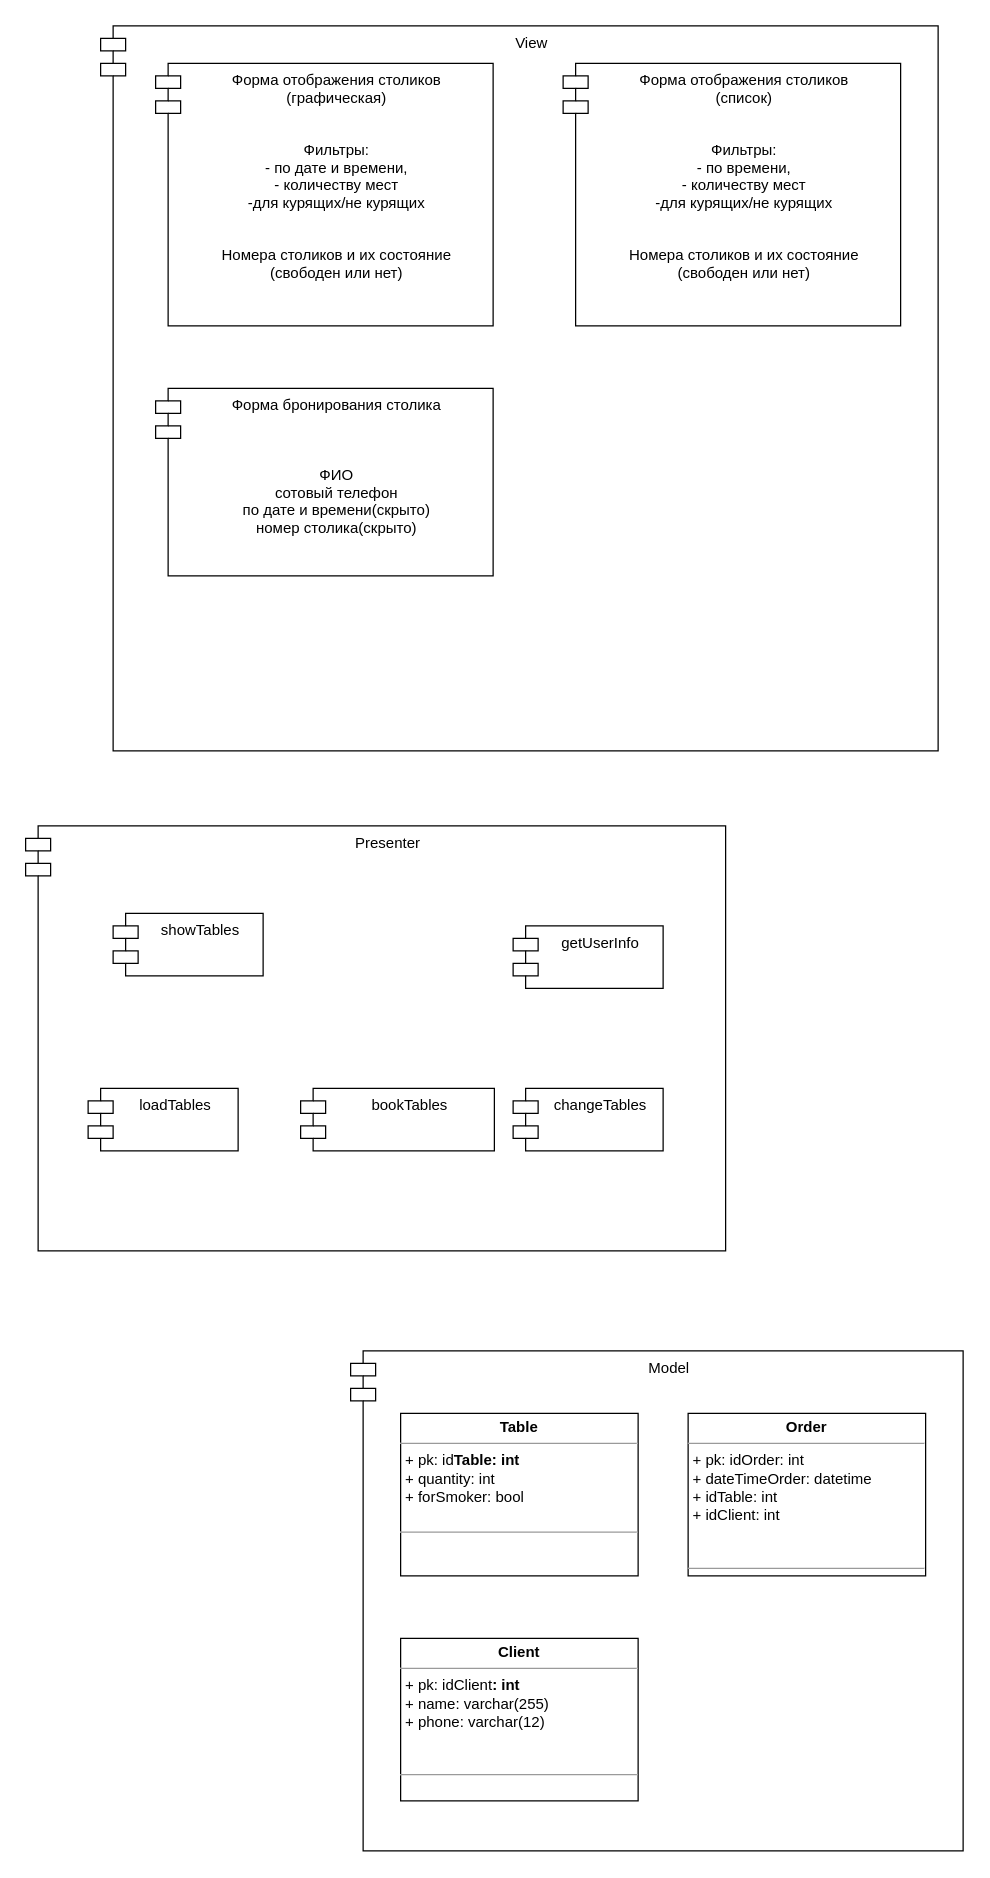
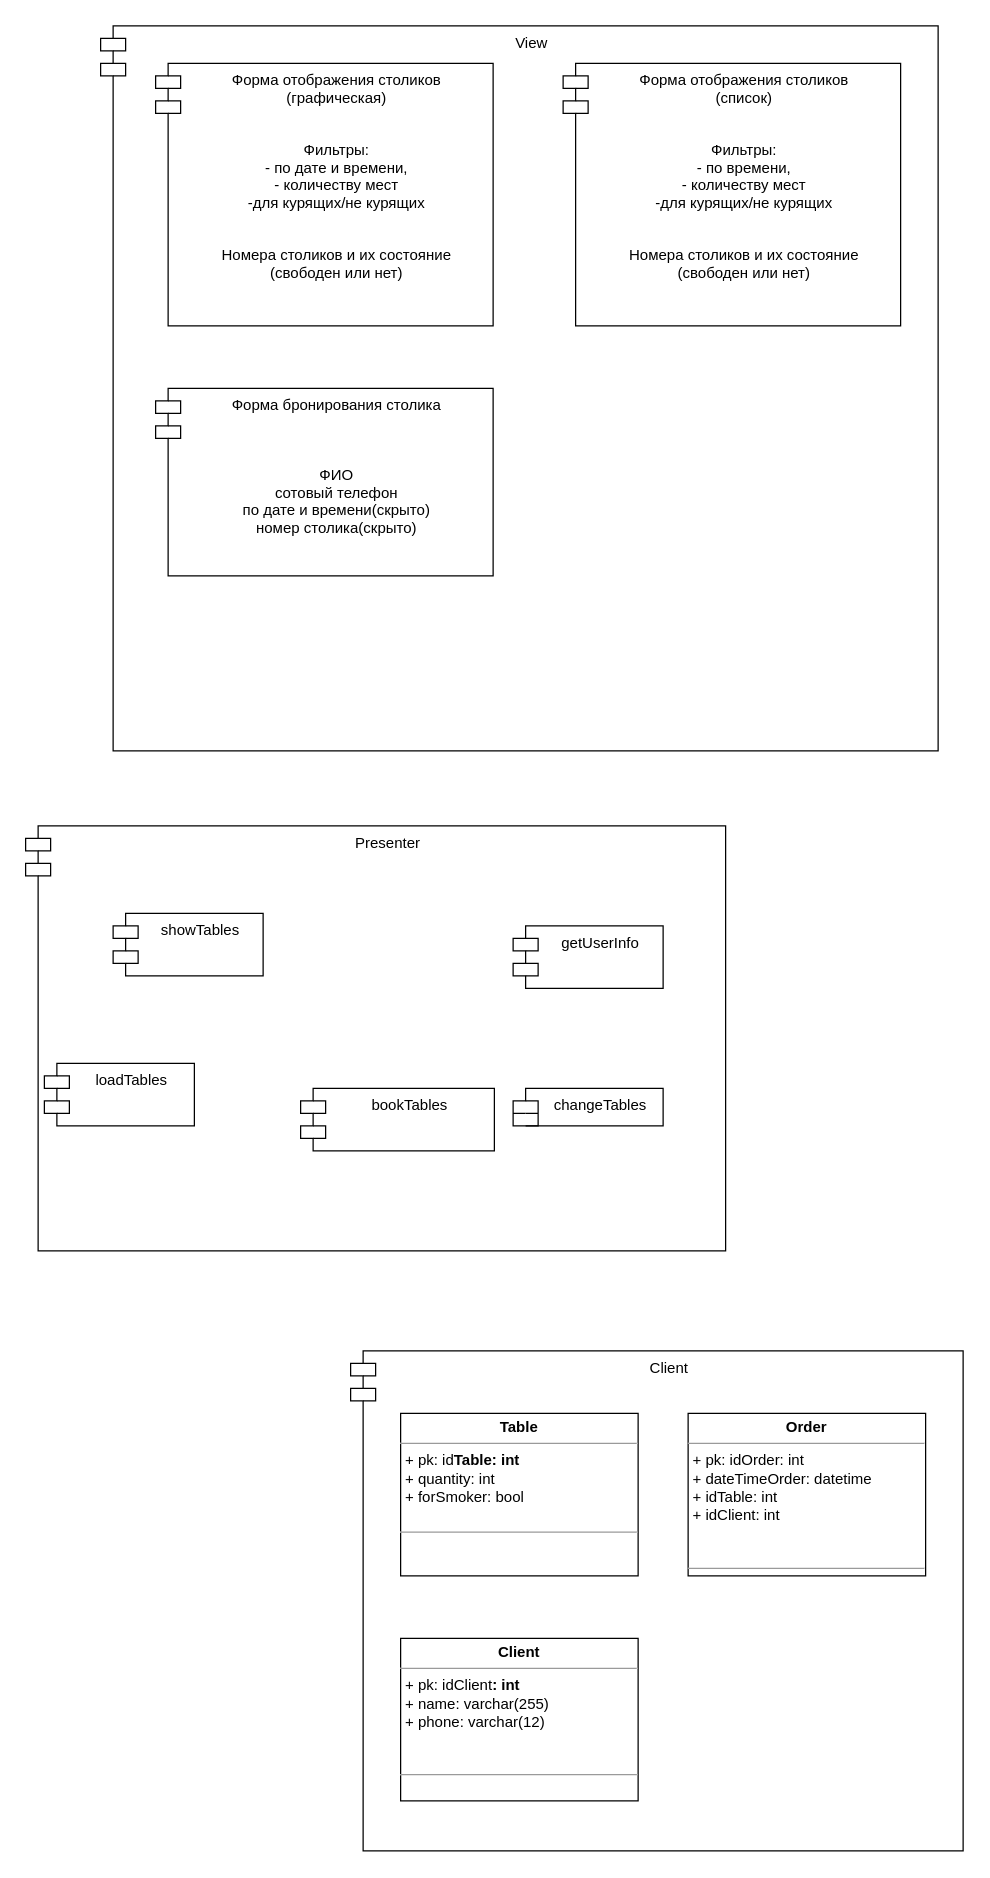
  <mxCell id="0" />
  <mxCell id="1" parent="0" />
  <mxCell id="2" value="View" style="shape=module;align=left;spacingLeft=20;align=center;verticalAlign=top;" parent="1" vertex="1"><mxGeometry x="80" y="20" width="670" height="580" as="geometry" /></mxCell>
  <mxCell id="3" value="Presenter" style="shape=module;align=left;spacingLeft=20;align=center;verticalAlign=top;" parent="1" vertex="1"><mxGeometry x="20" y="660" width="560" height="340" as="geometry" /></mxCell>
- <mxCell id="4" value="Model" style="shape=module;align=left;spacingLeft=20;align=center;verticalAlign=top;" parent="1" vertex="1"><mxGeometry x="280" y="1080" width="490" height="400" as="geometry" /></mxCell>
+ <mxCell id="4" value="Client" style="shape=module;align=left;spacingLeft=20;align=center;verticalAlign=top;" parent="1" vertex="1"><mxGeometry x="280" y="1080" width="490" height="400" as="geometry" /></mxCell>
  <mxCell id="5" value="showTables" style="shape=module;align=left;spacingLeft=20;align=center;verticalAlign=top;" parent="1" vertex="1"><mxGeometry x="90" y="730" width="120" height="50" as="geometry" /></mxCell>
  <mxCell id="6" value="getUserInfo&#10;" style="shape=module;align=left;spacingLeft=20;align=center;verticalAlign=top;" parent="1" vertex="1"><mxGeometry x="410" y="740" width="120" height="50" as="geometry" /></mxCell>
- <mxCell id="7" value="loadTables" style="shape=module;align=left;spacingLeft=20;align=center;verticalAlign=top;" parent="1" vertex="1"><mxGeometry x="70" y="870" width="120" height="50" as="geometry" /></mxCell>
+ <mxCell id="7" value="loadTables" style="shape=module;align=left;spacingLeft=20;align=center;verticalAlign=top;" parent="1" vertex="1"><mxGeometry x="35" y="850" width="120" height="50" as="geometry" /></mxCell>
  <mxCell id="8" value="bookTables" style="shape=module;align=left;spacingLeft=20;align=center;verticalAlign=top;" parent="1" vertex="1"><mxGeometry x="240" y="870" width="155" height="50" as="geometry" /></mxCell>
- <mxCell id="9" value="changeTables" style="shape=module;align=left;spacingLeft=20;align=center;verticalAlign=top;" parent="1" vertex="1"><mxGeometry x="410" y="870" width="120" height="50" as="geometry" /></mxCell>
+ <mxCell id="9" value="changeTables" style="shape=module;align=left;spacingLeft=20;align=center;verticalAlign=top;" parent="1" vertex="1"><mxGeometry x="410" y="870" width="120" height="30" as="geometry" /></mxCell>
  <mxCell id="10" value="&lt;p style=&quot;margin:0px;margin-top:4px;text-align:center;&quot;&gt;&lt;b&gt;Table&lt;/b&gt;&lt;/p&gt;&lt;hr size=&quot;1&quot;&gt;&lt;p style=&quot;margin:0px;margin-left:4px;&quot;&gt;&lt;span style=&quot;background-color: initial;&quot;&gt;+ pk: id&lt;b&gt;Table: int&lt;/b&gt;&lt;/span&gt;&lt;br&gt;&lt;/p&gt;&lt;p style=&quot;margin:0px;margin-left:4px;&quot;&gt;+ quantity: int&lt;/p&gt;&lt;p style=&quot;margin:0px;margin-left:4px;&quot;&gt;+ forSmoker: bool&lt;/p&gt;&lt;p style=&quot;margin:0px;margin-left:4px;&quot;&gt;&lt;br&gt;&lt;/p&gt;&lt;hr size=&quot;1&quot;&gt;&lt;p style=&quot;margin:0px;margin-left:4px;&quot;&gt;&lt;br&gt;&lt;/p&gt;" style="verticalAlign=top;align=left;overflow=fill;fontSize=12;fontFamily=Helvetica;html=1;" parent="1" vertex="1"><mxGeometry x="320" y="1130" width="190" height="130" as="geometry" /></mxCell>
  <mxCell id="11" value="&lt;p style=&quot;margin:0px;margin-top:4px;text-align:center;&quot;&gt;&lt;b&gt;Order&lt;/b&gt;&lt;/p&gt;&lt;hr size=&quot;1&quot;&gt;&lt;p style=&quot;margin:0px;margin-left:4px;&quot;&gt;&lt;span style=&quot;background-color: initial;&quot;&gt;+ pk: idOrder: int&lt;/span&gt;&lt;/p&gt;&lt;p style=&quot;margin:0px;margin-left:4px;&quot;&gt;&lt;span style=&quot;background-color: initial;&quot;&gt;+ dateTimeOrder: datetime&lt;/span&gt;&lt;br&gt;&lt;/p&gt;&lt;p style=&quot;margin:0px;margin-left:4px;&quot;&gt;&lt;span style=&quot;background-color: initial;&quot;&gt;+ idTable: int&lt;/span&gt;&lt;/p&gt;&lt;p style=&quot;margin:0px;margin-left:4px;&quot;&gt;&lt;span style=&quot;background-color: initial;&quot;&gt;+ idClient: int&lt;/span&gt;&lt;/p&gt;&lt;p style=&quot;margin:0px;margin-left:4px;&quot;&gt;&lt;br&gt;&lt;/p&gt;&lt;p style=&quot;margin:0px;margin-left:4px;&quot;&gt;&lt;br&gt;&lt;/p&gt;&lt;hr size=&quot;1&quot;&gt;&lt;p style=&quot;margin:0px;margin-left:4px;&quot;&gt;&lt;br&gt;&lt;/p&gt;" style="verticalAlign=top;align=left;overflow=fill;fontSize=12;fontFamily=Helvetica;html=1;" parent="1" vertex="1"><mxGeometry x="550" y="1130" width="190" height="130" as="geometry" /></mxCell>
  <mxCell id="12" value="&lt;p style=&quot;margin:0px;margin-top:4px;text-align:center;&quot;&gt;&lt;b&gt;Client&lt;/b&gt;&lt;/p&gt;&lt;hr size=&quot;1&quot;&gt;&lt;p style=&quot;margin:0px;margin-left:4px;&quot;&gt;&lt;span style=&quot;background-color: initial;&quot;&gt;+ pk: idClient&lt;b&gt;: int&lt;/b&gt;&lt;/span&gt;&lt;br&gt;&lt;/p&gt;&lt;p style=&quot;margin:0px;margin-left:4px;&quot;&gt;+ name: varchar(255)&lt;span style=&quot;background-color: initial;&quot;&gt;&amp;nbsp;&lt;/span&gt;&lt;/p&gt;&lt;p style=&quot;margin:0px;margin-left:4px;&quot;&gt;+ phone: varchar(12)&lt;/p&gt;&lt;p style=&quot;margin:0px;margin-left:4px;&quot;&gt;&lt;br&gt;&lt;/p&gt;&lt;p style=&quot;margin:0px;margin-left:4px;&quot;&gt;&lt;br&gt;&lt;/p&gt;&lt;hr size=&quot;1&quot;&gt;&lt;p style=&quot;margin:0px;margin-left:4px;&quot;&gt;&lt;br&gt;&lt;/p&gt;" style="verticalAlign=top;align=left;overflow=fill;fontSize=12;fontFamily=Helvetica;html=1;" parent="1" vertex="1"><mxGeometry x="320" y="1310" width="190" height="130" as="geometry" /></mxCell>
  <mxCell id="13" value="Форма отображения столиков&#10;(графическая)&#10;&#10;&#10;Фильтры:&#10;- по дате и времени,&#10;- количеству мест&#10;-для курящих/не курящих&#10;&#10;&#10;Номера столиков и их состояние&#10;(свободен или нет)" style="shape=module;align=left;spacingLeft=20;align=center;verticalAlign=top;" parent="1" vertex="1"><mxGeometry x="124" y="50" width="270" height="210" as="geometry" /></mxCell>
  <mxCell id="14" value="Форма отображения столиков&#10;(список)&#10;&#10;&#10;Фильтры:&#10;- по времени,&#10;- количеству мест&#10;-для курящих/не курящих&#10;&#10;&#10;Номера столиков и их состояние&#10;(свободен или нет)" style="shape=module;align=left;spacingLeft=20;align=center;verticalAlign=top;" parent="1" vertex="1"><mxGeometry x="450" y="50" width="270" height="210" as="geometry" /></mxCell>
  <mxCell id="15" value="Форма бронирования столика&#10;&#10;&#10;&#10;ФИО&#10;сотовый телефон&#10;по дате и времени(скрыто)&#10;номер столика(скрыто)" style="shape=module;align=left;spacingLeft=20;align=center;verticalAlign=top;" parent="1" vertex="1"><mxGeometry x="124" y="310" width="270" height="150" as="geometry" /></mxCell>
